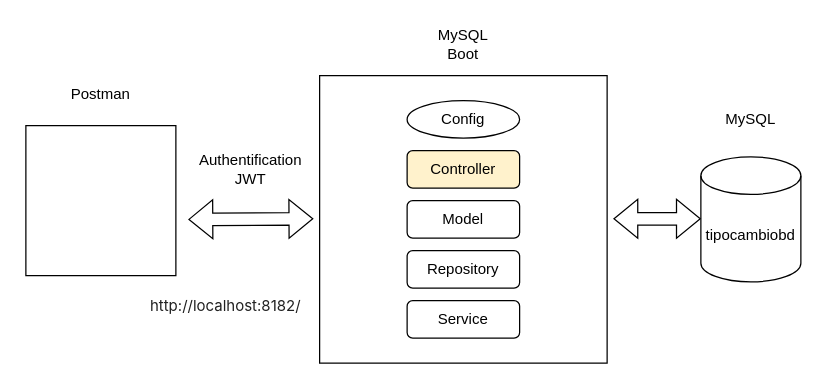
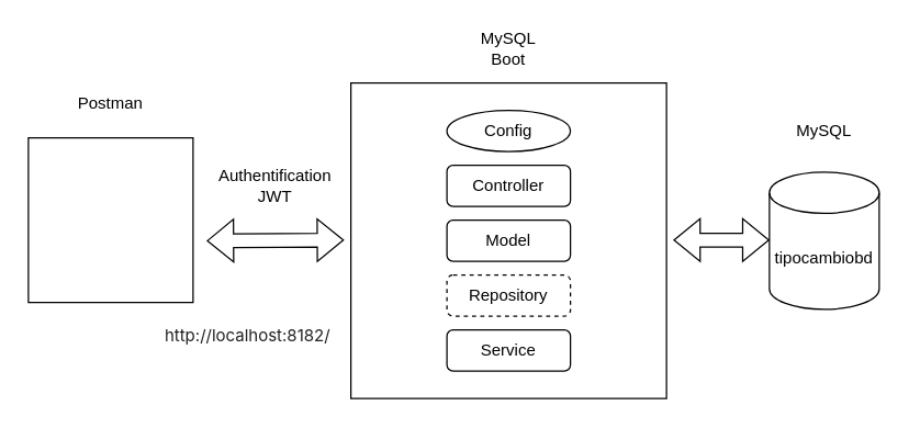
  <mxCell id="0" />
  <mxCell id="1" parent="0" />
  <mxCell id="2" value="tipocambiobd" style="shape=cylinder3;whiteSpace=wrap;html=1;boundedLbl=1;backgroundOutline=1;size=15;" vertex="1" parent="1"><mxGeometry x="560" y="125" width="80" height="100" as="geometry" /></mxCell>
  <mxCell id="3" value="MySQL" style="text;html=1;strokeColor=none;fillColor=none;align=center;verticalAlign=middle;whiteSpace=wrap;rounded=0;" vertex="1" parent="1"><mxGeometry x="570" y="80" width="60" height="30" as="geometry" /></mxCell>
  <mxCell id="4" value="" style="whiteSpace=wrap;html=1;aspect=fixed;" vertex="1" parent="1"><mxGeometry x="255" y="60" width="230" height="230" as="geometry" /></mxCell>
  <mxCell id="5" value="" style="whiteSpace=wrap;html=1;aspect=fixed;" vertex="1" parent="1"><mxGeometry x="20" y="100" width="120" height="120" as="geometry" /></mxCell>
  <mxCell id="6" value="Config" style="ellipse;whiteSpace=wrap;html=1;" vertex="1" parent="1"><mxGeometry x="325" y="80" width="90" height="30" as="geometry" /></mxCell>
- <mxCell id="7" value="Controller" style="rounded=1;whiteSpace=wrap;html=1;fillColor=#fff2cc;" vertex="1" parent="1"><mxGeometry x="325" y="120" width="90" height="30" as="geometry" /></mxCell>
+ <mxCell id="7" value="Controller" style="rounded=1;whiteSpace=wrap;html=1;" vertex="1" parent="1"><mxGeometry x="325" y="120" width="90" height="30" as="geometry" /></mxCell>
  <mxCell id="8" value="Model" style="rounded=1;whiteSpace=wrap;html=1;" vertex="1" parent="1"><mxGeometry x="325" y="160" width="90" height="30" as="geometry" /></mxCell>
- <mxCell id="9" value="Repository" style="rounded=1;whiteSpace=wrap;html=1;" vertex="1" parent="1"><mxGeometry x="325" y="200" width="90" height="30" as="geometry" /></mxCell>
+ <mxCell id="9" value="Repository" style="rounded=1;whiteSpace=wrap;html=1;dashed=1;" vertex="1" parent="1"><mxGeometry x="325" y="200" width="90" height="30" as="geometry" /></mxCell>
  <mxCell id="10" value="Service" style="rounded=1;whiteSpace=wrap;html=1;" vertex="1" parent="1"><mxGeometry x="325" y="240" width="90" height="30" as="geometry" /></mxCell>
  <mxCell id="11" value="MySQL Boot" style="text;html=1;strokeColor=none;fillColor=none;align=center;verticalAlign=middle;whiteSpace=wrap;rounded=0;" vertex="1" parent="1"><mxGeometry x="340" y="20" width="60" height="30" as="geometry" /></mxCell>
  <mxCell id="12" value="Postman" style="text;html=1;strokeColor=none;fillColor=none;align=center;verticalAlign=middle;whiteSpace=wrap;rounded=0;" vertex="1" parent="1"><mxGeometry x="50" y="60" width="60" height="30" as="geometry" /></mxCell>
  <mxCell id="13" value="" style="shape=flexArrow;endArrow=classic;startArrow=classic;html=1;rounded=0;" edge="1" parent="1"><mxGeometry width="100" height="100" relative="1" as="geometry"><mxPoint x="490" y="174.5" as="sourcePoint" /><mxPoint x="560" y="174.5" as="targetPoint" /></mxGeometry></mxCell>
  <mxCell id="14" value="" style="shape=flexArrow;endArrow=classic;startArrow=classic;html=1;rounded=0;" edge="1" parent="1"><mxGeometry width="100" height="100" relative="1" as="geometry"><mxPoint x="150" y="175" as="sourcePoint" /><mxPoint x="250" y="174.5" as="targetPoint" /></mxGeometry></mxCell>
  <mxCell id="15" value="Authentification&lt;br&gt;JWT" style="text;html=1;strokeColor=none;fillColor=none;align=center;verticalAlign=middle;whiteSpace=wrap;rounded=0;" vertex="1" parent="1"><mxGeometry x="170" y="120" width="60" height="30" as="geometry" /></mxCell>
  <mxCell id="16" value="&lt;span style=&quot;color: rgb(33 , 33 , 33) ; font-family: &amp;#34;inter&amp;#34; , &amp;#34;opensans&amp;#34; , &amp;#34;helvetica&amp;#34; , &amp;#34;arial&amp;#34; , sans-serif ; text-align: left ; background-color: rgb(255 , 255 , 255)&quot;&gt;http://localhost:8182/&lt;/span&gt;" style="text;html=1;strokeColor=none;fillColor=none;align=center;verticalAlign=middle;whiteSpace=wrap;rounded=0;" vertex="1" parent="1"><mxGeometry x="150" y="230" width="60" height="30" as="geometry" /></mxCell>
